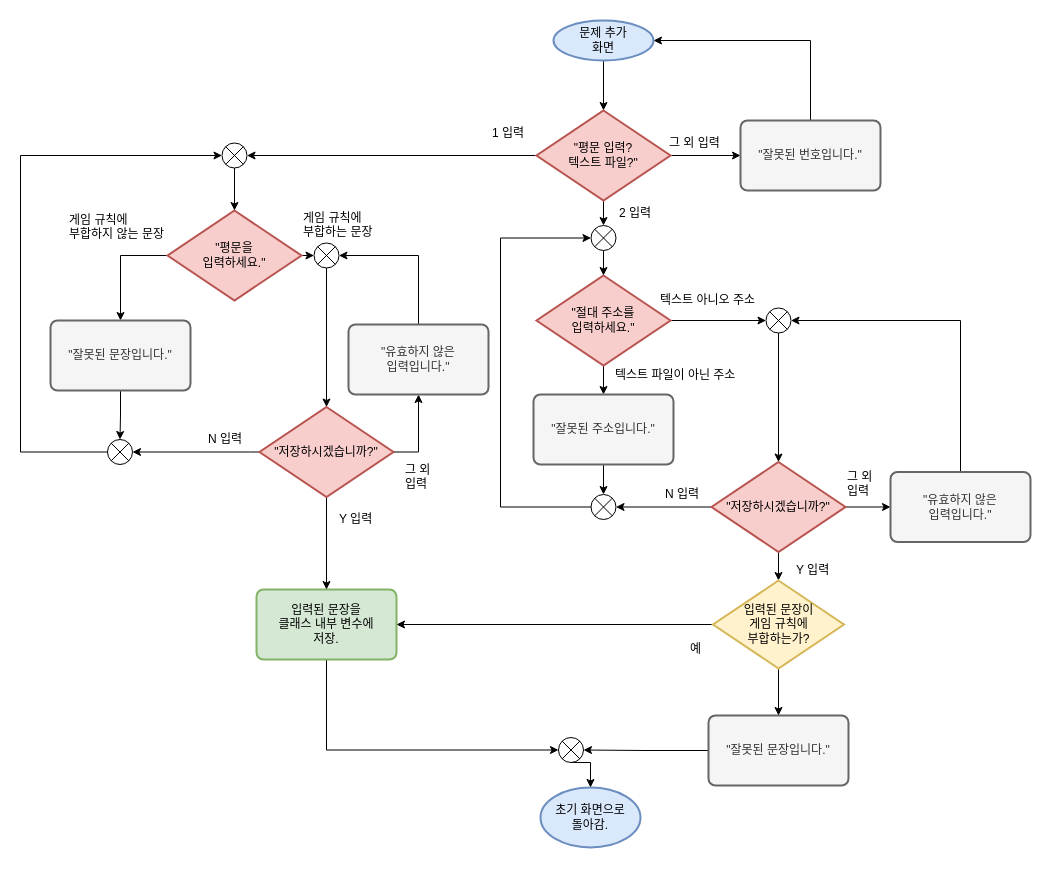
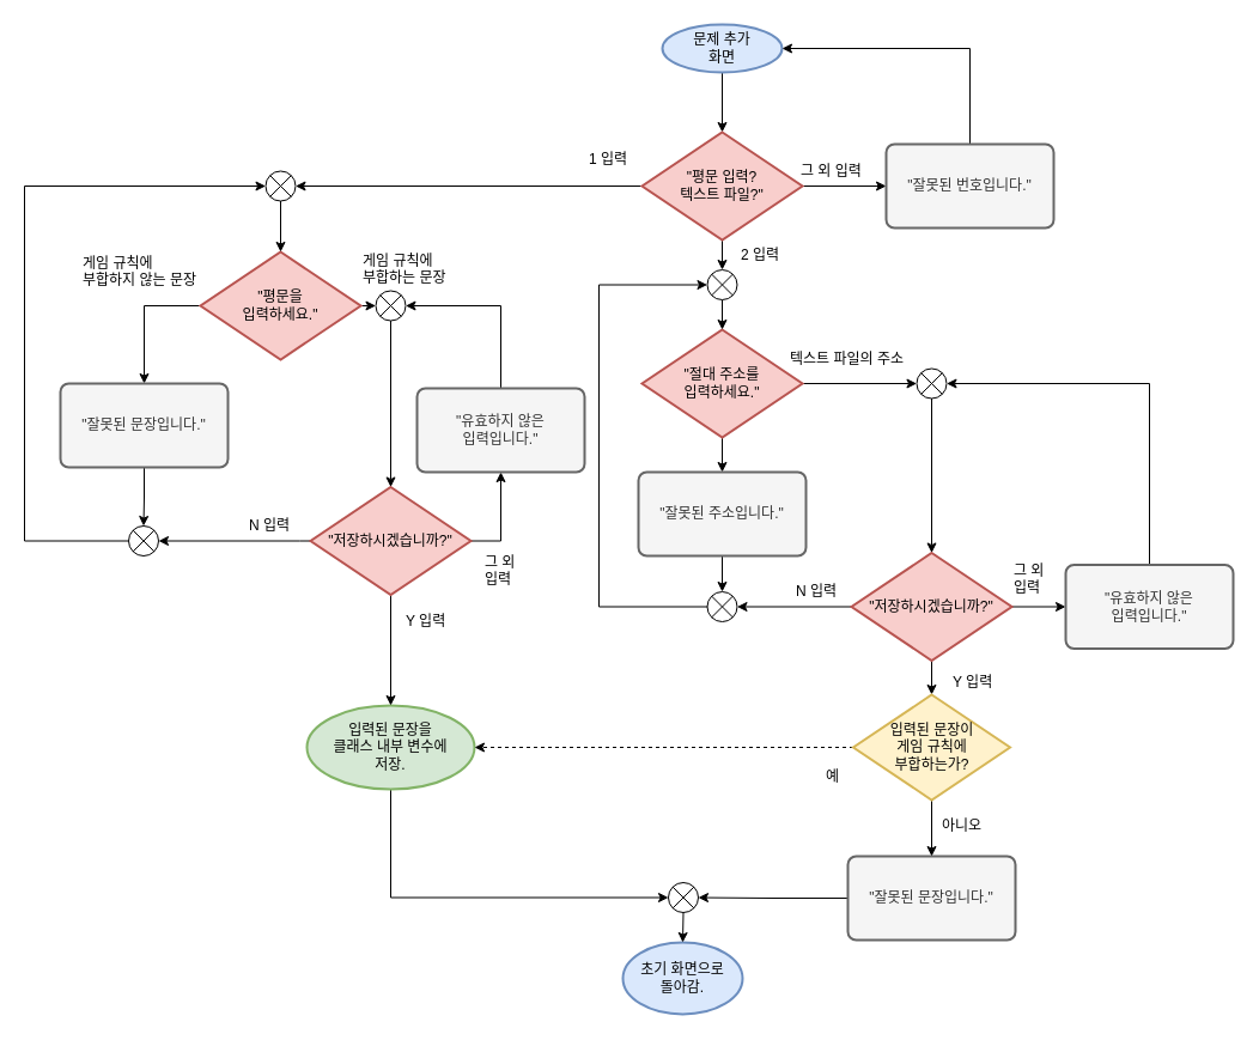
  <mxCell id="0" />
  <mxCell id="1" parent="0" />
  <mxCell id="2" style="edgeStyle=orthogonalEdgeStyle;rounded=0;orthogonalLoop=1;jettySize=auto;html=1;exitX=0.5;exitY=1;exitDx=0;exitDy=0;exitPerimeter=0;entryX=0.5;entryY=0;entryDx=0;entryDy=0;entryPerimeter=0;" parent="1" source="3" target="7" edge="1"><mxGeometry relative="1" as="geometry" /></mxCell>
  <mxCell id="3" value="문제 추가&lt;br&gt;화면" style="strokeWidth=2;html=1;shape=mxgraph.flowchart.start_1;whiteSpace=wrap;fillColor=#dae8fc;strokeColor=#6c8ebf;" parent="1" vertex="1"><mxGeometry x="553" y="20" width="100" height="40" as="geometry" /></mxCell>
  <mxCell id="4" style="edgeStyle=orthogonalEdgeStyle;rounded=0;orthogonalLoop=1;jettySize=auto;html=1;exitX=0;exitY=0.5;exitDx=0;exitDy=0;exitPerimeter=0;entryX=1;entryY=0.5;entryDx=0;entryDy=0;entryPerimeter=0;" parent="1" source="7" target="26" edge="1"><mxGeometry relative="1" as="geometry" /></mxCell>
  <mxCell id="5" style="edgeStyle=orthogonalEdgeStyle;rounded=0;orthogonalLoop=1;jettySize=auto;html=1;exitX=0.5;exitY=1;exitDx=0;exitDy=0;exitPerimeter=0;entryX=0.5;entryY=0;entryDx=0;entryDy=0;entryPerimeter=0;" parent="1" source="7" target="36" edge="1"><mxGeometry relative="1" as="geometry" /></mxCell>
  <mxCell id="6" style="edgeStyle=orthogonalEdgeStyle;rounded=0;orthogonalLoop=1;jettySize=auto;html=1;exitX=1;exitY=0.5;exitDx=0;exitDy=0;exitPerimeter=0;entryX=0;entryY=0.5;entryDx=0;entryDy=0;" parent="1" source="7" target="22" edge="1"><mxGeometry relative="1" as="geometry" /></mxCell>
  <mxCell id="7" value="&quot;평문 입력?&lt;br&gt;텍스트 파일?&quot;" style="strokeWidth=2;html=1;shape=mxgraph.flowchart.decision;whiteSpace=wrap;fillColor=#f8cecc;strokeColor=#b85450;" parent="1" vertex="1"><mxGeometry x="536" y="110" width="134" height="90" as="geometry" /></mxCell>
- <mxCell id="8" value="초기 화면으로&lt;br&gt;돌아감." style="strokeWidth=2;html=1;shape=mxgraph.flowchart.start_1;whiteSpace=wrap;fillColor=#dae8fc;strokeColor=#6c8ebf;" parent="1" vertex="1"><mxGeometry x="540" y="787" width="100" height="60" as="geometry" /></mxCell>
+ <mxCell id="8" value="초기 화면으로&lt;br&gt;돌아감." style="strokeWidth=2;html=1;shape=mxgraph.flowchart.start_1;whiteSpace=wrap;fillColor=#dae8fc;strokeColor=#6c8ebf;" parent="1" vertex="1"><mxGeometry x="520" y="787" width="100" height="60" as="geometry" /></mxCell>
  <mxCell id="9" style="edgeStyle=orthogonalEdgeStyle;rounded=0;orthogonalLoop=1;jettySize=auto;html=1;exitX=0.5;exitY=1;exitDx=0;exitDy=0;entryX=0;entryY=0.5;entryDx=0;entryDy=0;entryPerimeter=0;" parent="1" source="10" target="58" edge="1"><mxGeometry relative="1" as="geometry"><mxPoint x="570" y="720" as="targetPoint" /></mxGeometry></mxCell>
- <mxCell id="10" value="입력된 문장을&lt;br&gt;클래스 내부 변수에&lt;br&gt;저장." style="rounded=1;whiteSpace=wrap;html=1;absoluteArcSize=1;arcSize=14;strokeWidth=2;fillColor=#d5e8d4;strokeColor=#82b366;" parent="1" vertex="1"><mxGeometry x="256" y="589" width="140" height="70" as="geometry" /></mxCell>
+ <mxCell id="10" value="입력된 문장을&lt;br&gt;클래스 내부 변수에&lt;br&gt;저장." style="ellipse;whiteSpace=wrap;html=1;absoluteArcSize=1;arcSize=14;strokeWidth=2;fillColor=#d5e8d4;strokeColor=#82b366;" parent="1" vertex="1"><mxGeometry x="256" y="589" width="140" height="70" as="geometry" /></mxCell>
  <mxCell id="11" style="edgeStyle=orthogonalEdgeStyle;rounded=0;orthogonalLoop=1;jettySize=auto;html=1;exitX=0;exitY=0.5;exitDx=0;exitDy=0;exitPerimeter=0;" parent="1" source="13" target="20" edge="1"><mxGeometry relative="1" as="geometry" /></mxCell>
  <mxCell id="12" style="edgeStyle=orthogonalEdgeStyle;rounded=0;orthogonalLoop=1;jettySize=auto;html=1;exitX=1;exitY=0.5;exitDx=0;exitDy=0;exitPerimeter=0;entryX=0;entryY=0.5;entryDx=0;entryDy=0;entryPerimeter=0;" edge="1" parent="1" source="13" target="67"><mxGeometry relative="1" as="geometry" /></mxCell>
  <mxCell id="13" value="&quot;평문을&lt;br&gt;입력하세요.&quot;" style="strokeWidth=2;html=1;shape=mxgraph.flowchart.decision;whiteSpace=wrap;fillColor=#f8cecc;strokeColor=#b85450;" parent="1" vertex="1"><mxGeometry x="167" y="210" width="134" height="90" as="geometry" /></mxCell>
  <mxCell id="14" style="edgeStyle=orthogonalEdgeStyle;rounded=0;orthogonalLoop=1;jettySize=auto;html=1;exitX=0.5;exitY=1;exitDx=0;exitDy=0;exitPerimeter=0;entryX=0.5;entryY=0;entryDx=0;entryDy=0;" parent="1" source="17" target="10" edge="1"><mxGeometry relative="1" as="geometry" /></mxCell>
  <mxCell id="15" style="edgeStyle=orthogonalEdgeStyle;rounded=0;orthogonalLoop=1;jettySize=auto;html=1;exitX=0;exitY=0.5;exitDx=0;exitDy=0;exitPerimeter=0;entryX=1;entryY=0.5;entryDx=0;entryDy=0;entryPerimeter=0;" parent="1" source="17" target="24" edge="1"><mxGeometry relative="1" as="geometry"><Array as="points"><mxPoint x="250" y="452" /><mxPoint x="250" y="452" /></Array></mxGeometry></mxCell>
  <mxCell id="16" style="edgeStyle=orthogonalEdgeStyle;rounded=0;orthogonalLoop=1;jettySize=auto;html=1;exitX=1;exitY=0.5;exitDx=0;exitDy=0;exitPerimeter=0;entryX=0.5;entryY=1;entryDx=0;entryDy=0;" edge="1" parent="1" source="17" target="65"><mxGeometry relative="1" as="geometry" /></mxCell>
  <mxCell id="17" value="&quot;저장하시겠습니까?&quot;" style="strokeWidth=2;html=1;shape=mxgraph.flowchart.decision;whiteSpace=wrap;fillColor=#f8cecc;strokeColor=#b85450;" parent="1" vertex="1"><mxGeometry x="259" y="406.5" width="134" height="90" as="geometry" /></mxCell>
  <mxCell id="18" value="1 입력" style="text;html=1;resizable=0;points=[];autosize=1;align=left;verticalAlign=top;spacingTop=-4;" parent="1" vertex="1"><mxGeometry x="490" y="122.5" width="50" height="20" as="geometry" /></mxCell>
  <mxCell id="19" style="edgeStyle=orthogonalEdgeStyle;rounded=0;orthogonalLoop=1;jettySize=auto;html=1;exitX=0.5;exitY=1;exitDx=0;exitDy=0;entryX=0.5;entryY=0;entryDx=0;entryDy=0;entryPerimeter=0;" parent="1" source="20" target="24" edge="1"><mxGeometry relative="1" as="geometry" /></mxCell>
  <mxCell id="20" value="&quot;잘못된 문장입니다.&quot;" style="rounded=1;whiteSpace=wrap;html=1;absoluteArcSize=1;arcSize=14;strokeWidth=2;fillColor=#f5f5f5;strokeColor=#666666;fontColor=#333333;" parent="1" vertex="1"><mxGeometry x="50" y="320" width="140" height="70" as="geometry" /></mxCell>
  <mxCell id="21" style="edgeStyle=orthogonalEdgeStyle;rounded=0;orthogonalLoop=1;jettySize=auto;html=1;exitX=0.5;exitY=0;exitDx=0;exitDy=0;entryX=1;entryY=0.5;entryDx=0;entryDy=0;entryPerimeter=0;" parent="1" source="22" target="3" edge="1"><mxGeometry relative="1" as="geometry" /></mxCell>
  <mxCell id="22" value="&quot;잘못된 번호입니다.&quot;" style="rounded=1;whiteSpace=wrap;html=1;absoluteArcSize=1;arcSize=14;strokeWidth=2;fillColor=#f5f5f5;strokeColor=#666666;fontColor=#333333;" parent="1" vertex="1"><mxGeometry x="740" y="120" width="140" height="70" as="geometry" /></mxCell>
  <mxCell id="23" style="edgeStyle=orthogonalEdgeStyle;rounded=0;orthogonalLoop=1;jettySize=auto;html=1;exitX=0;exitY=0.5;exitDx=0;exitDy=0;exitPerimeter=0;entryX=0;entryY=0.5;entryDx=0;entryDy=0;entryPerimeter=0;" parent="1" source="24" target="26" edge="1"><mxGeometry relative="1" as="geometry"><Array as="points"><mxPoint x="20" y="452" /><mxPoint x="20" y="155" /></Array></mxGeometry></mxCell>
  <mxCell id="24" value="" style="verticalLabelPosition=bottom;verticalAlign=top;html=1;shape=mxgraph.flowchart.or;" parent="1" vertex="1"><mxGeometry x="107" y="439" width="25" height="25" as="geometry" /></mxCell>
  <mxCell id="25" style="edgeStyle=orthogonalEdgeStyle;rounded=0;orthogonalLoop=1;jettySize=auto;html=1;exitX=0.5;exitY=1;exitDx=0;exitDy=0;exitPerimeter=0;entryX=0.5;entryY=0;entryDx=0;entryDy=0;entryPerimeter=0;" parent="1" source="26" target="13" edge="1"><mxGeometry relative="1" as="geometry" /></mxCell>
  <mxCell id="26" value="" style="verticalLabelPosition=bottom;verticalAlign=top;html=1;shape=mxgraph.flowchart.or;" parent="1" vertex="1"><mxGeometry x="221.5" y="142.5" width="25" height="25" as="geometry" /></mxCell>
  <mxCell id="27" value="게임 규칙에&lt;br&gt;부합하지 않는 문장" style="text;html=1;resizable=0;points=[];autosize=1;align=left;verticalAlign=top;spacingTop=-4;" parent="1" vertex="1"><mxGeometry x="67" y="210" width="120" height="30" as="geometry" /></mxCell>
  <mxCell id="28" value="게임 규칙에&lt;br&gt;부합하는 문장" style="text;html=1;resizable=0;points=[];autosize=1;align=left;verticalAlign=top;spacingTop=-4;" parent="1" vertex="1"><mxGeometry x="301" y="207.5" width="90" height="30" as="geometry" /></mxCell>
  <mxCell id="29" style="edgeStyle=orthogonalEdgeStyle;rounded=0;orthogonalLoop=1;jettySize=auto;html=1;exitX=0.5;exitY=1;exitDx=0;exitDy=0;exitPerimeter=0;" parent="1" source="31" target="34" edge="1"><mxGeometry relative="1" as="geometry" /></mxCell>
  <mxCell id="30" style="edgeStyle=orthogonalEdgeStyle;rounded=0;orthogonalLoop=1;jettySize=auto;html=1;exitX=1;exitY=0.5;exitDx=0;exitDy=0;exitPerimeter=0;entryX=0;entryY=0.5;entryDx=0;entryDy=0;entryPerimeter=0;" edge="1" parent="1" source="31" target="62"><mxGeometry relative="1" as="geometry" /></mxCell>
  <mxCell id="31" value="&quot;절대 주소를&lt;br&gt;입력하세요.&quot;" style="strokeWidth=2;html=1;shape=mxgraph.flowchart.decision;whiteSpace=wrap;fillColor=#f8cecc;strokeColor=#b85450;" parent="1" vertex="1"><mxGeometry x="536" y="275" width="134" height="90" as="geometry" /></mxCell>
  <mxCell id="32" value="2 입력" style="text;html=1;resizable=0;points=[];autosize=1;align=left;verticalAlign=top;spacingTop=-4;" parent="1" vertex="1"><mxGeometry x="617" y="203" width="50" height="20" as="geometry" /></mxCell>
  <mxCell id="33" style="edgeStyle=orthogonalEdgeStyle;rounded=0;orthogonalLoop=1;jettySize=auto;html=1;exitX=0.5;exitY=1;exitDx=0;exitDy=0;entryX=0.5;entryY=0;entryDx=0;entryDy=0;entryPerimeter=0;" parent="1" source="34" target="44" edge="1"><mxGeometry relative="1" as="geometry" /></mxCell>
  <mxCell id="34" value="&quot;잘못된 주소입니다.&quot;" style="rounded=1;whiteSpace=wrap;html=1;absoluteArcSize=1;arcSize=14;strokeWidth=2;fillColor=#f5f5f5;strokeColor=#666666;fontColor=#333333;" parent="1" vertex="1"><mxGeometry x="533" y="394" width="140" height="70" as="geometry" /></mxCell>
  <mxCell id="35" style="edgeStyle=orthogonalEdgeStyle;rounded=0;orthogonalLoop=1;jettySize=auto;html=1;exitX=0.5;exitY=1;exitDx=0;exitDy=0;exitPerimeter=0;entryX=0.5;entryY=0;entryDx=0;entryDy=0;entryPerimeter=0;" parent="1" source="36" target="31" edge="1"><mxGeometry relative="1" as="geometry" /></mxCell>
  <mxCell id="36" value="" style="verticalLabelPosition=bottom;verticalAlign=top;html=1;shape=mxgraph.flowchart.or;" parent="1" vertex="1"><mxGeometry x="590.5" y="225" width="25" height="25" as="geometry" /></mxCell>
  <mxCell id="37" value="Y 입력" style="text;html=1;resizable=0;points=[];autosize=1;align=left;verticalAlign=top;spacingTop=-4;" parent="1" vertex="1"><mxGeometry x="337" y="509" width="50" height="20" as="geometry" /></mxCell>
  <mxCell id="38" value="N 입력" style="text;html=1;resizable=0;points=[];autosize=1;align=left;verticalAlign=top;spacingTop=-4;" parent="1" vertex="1"><mxGeometry x="206" y="429" width="50" height="20" as="geometry" /></mxCell>
  <mxCell id="39" style="edgeStyle=orthogonalEdgeStyle;rounded=0;orthogonalLoop=1;jettySize=auto;html=1;exitX=0;exitY=0.5;exitDx=0;exitDy=0;exitPerimeter=0;entryX=1;entryY=0.5;entryDx=0;entryDy=0;entryPerimeter=0;" parent="1" source="42" target="44" edge="1"><mxGeometry relative="1" as="geometry" /></mxCell>
  <mxCell id="40" style="edgeStyle=orthogonalEdgeStyle;rounded=0;orthogonalLoop=1;jettySize=auto;html=1;exitX=0.5;exitY=1;exitDx=0;exitDy=0;exitPerimeter=0;entryX=0.5;entryY=0;entryDx=0;entryDy=0;entryPerimeter=0;" parent="1" source="42" target="49" edge="1"><mxGeometry relative="1" as="geometry" /></mxCell>
  <mxCell id="41" style="edgeStyle=orthogonalEdgeStyle;rounded=0;orthogonalLoop=1;jettySize=auto;html=1;exitX=1;exitY=0.5;exitDx=0;exitDy=0;exitPerimeter=0;entryX=0;entryY=0.5;entryDx=0;entryDy=0;" edge="1" parent="1" source="42" target="60"><mxGeometry relative="1" as="geometry" /></mxCell>
  <mxCell id="42" value="&quot;저장하시겠습니까?&quot;" style="strokeWidth=2;html=1;shape=mxgraph.flowchart.decision;whiteSpace=wrap;fillColor=#f8cecc;strokeColor=#b85450;" parent="1" vertex="1"><mxGeometry x="711" y="461.5" width="134" height="90" as="geometry" /></mxCell>
  <mxCell id="43" style="edgeStyle=orthogonalEdgeStyle;rounded=0;orthogonalLoop=1;jettySize=auto;html=1;exitX=0;exitY=0.5;exitDx=0;exitDy=0;exitPerimeter=0;entryX=0;entryY=0.5;entryDx=0;entryDy=0;entryPerimeter=0;" parent="1" source="44" target="36" edge="1"><mxGeometry relative="1" as="geometry"><Array as="points"><mxPoint x="500" y="507" /><mxPoint x="500" y="238" /></Array></mxGeometry></mxCell>
  <mxCell id="44" value="" style="verticalLabelPosition=bottom;verticalAlign=top;html=1;shape=mxgraph.flowchart.or;" parent="1" vertex="1"><mxGeometry x="590.5" y="494" width="25" height="25" as="geometry" /></mxCell>
  <mxCell id="45" style="edgeStyle=orthogonalEdgeStyle;rounded=0;orthogonalLoop=1;jettySize=auto;html=1;exitX=0;exitY=0.5;exitDx=0;exitDy=0;entryX=1;entryY=0.5;entryDx=0;entryDy=0;entryPerimeter=0;" parent="1" source="46" target="58" edge="1"><mxGeometry relative="1" as="geometry" /></mxCell>
  <mxCell id="46" value="&quot;잘못된 문장입니다.&quot;" style="rounded=1;whiteSpace=wrap;html=1;absoluteArcSize=1;arcSize=14;strokeWidth=2;fillColor=#f5f5f5;strokeColor=#666666;fontColor=#333333;" parent="1" vertex="1"><mxGeometry x="708" y="715" width="140" height="70" as="geometry" /></mxCell>
- <mxCell id="47" style="edgeStyle=orthogonalEdgeStyle;rounded=0;orthogonalLoop=1;jettySize=auto;html=1;exitX=0;exitY=0.5;exitDx=0;exitDy=0;exitPerimeter=0;entryX=1;entryY=0.5;entryDx=0;entryDy=0;" parent="1" source="49" target="10" edge="1"><mxGeometry relative="1" as="geometry" /></mxCell>
+ <mxCell id="47" style="edgeStyle=orthogonalEdgeStyle;rounded=0;orthogonalLoop=1;jettySize=auto;html=1;exitX=0;exitY=0.5;exitDx=0;exitDy=0;exitPerimeter=0;entryX=1;entryY=0.5;entryDx=0;entryDy=0;dashed=1;" parent="1" source="49" target="10" edge="1"><mxGeometry relative="1" as="geometry" /></mxCell>
  <mxCell id="48" style="edgeStyle=orthogonalEdgeStyle;rounded=0;orthogonalLoop=1;jettySize=auto;html=1;exitX=0.5;exitY=1;exitDx=0;exitDy=0;exitPerimeter=0;entryX=0.5;entryY=0;entryDx=0;entryDy=0;" parent="1" source="49" target="46" edge="1"><mxGeometry relative="1" as="geometry" /></mxCell>
  <mxCell id="49" value="입력된 문장이&lt;br&gt;게임 규칙에&lt;br&gt;부합하는가?" style="strokeWidth=2;html=1;shape=mxgraph.flowchart.decision;whiteSpace=wrap;fillColor=#fff2cc;strokeColor=#d6b656;" parent="1" vertex="1"><mxGeometry x="712.5" y="580" width="131" height="88" as="geometry" /></mxCell>
  <mxCell id="50" value="그 외 입력" style="text;html=1;resizable=0;points=[];autosize=1;align=left;verticalAlign=top;spacingTop=-4;" parent="1" vertex="1"><mxGeometry x="667" y="132.5" width="70" height="20" as="geometry" /></mxCell>
- <mxCell id="51" value="텍스트 파일이 아닌 주소" style="text;html=1;resizable=0;points=[];autosize=1;align=left;verticalAlign=top;spacingTop=-4;" parent="1" vertex="1"><mxGeometry x="612.5" y="365" width="150" height="20" as="geometry" /></mxCell>
- <mxCell id="52" value="텍스트 아니오 주소" style="text;html=1;resizable=0;points=[];autosize=1;align=left;verticalAlign=top;spacingTop=-4;" parent="1" vertex="1"><mxGeometry x="658" y="290" width="120" height="20" as="geometry" /></mxCell>
+ <mxCell id="52" value="텍스트 파일의 주소" style="text;html=1;resizable=0;points=[];autosize=1;align=left;verticalAlign=top;spacingTop=-4;" parent="1" vertex="1"><mxGeometry x="658" y="290" width="120" height="20" as="geometry" /></mxCell>
  <mxCell id="53" value="N 입력" style="text;html=1;resizable=0;points=[];autosize=1;align=left;verticalAlign=top;spacingTop=-4;" parent="1" vertex="1"><mxGeometry x="662.5" y="484" width="50" height="20" as="geometry" /></mxCell>
  <mxCell id="54" value="Y 입력" style="text;html=1;resizable=0;points=[];autosize=1;align=left;verticalAlign=top;spacingTop=-4;" parent="1" vertex="1"><mxGeometry x="793.5" y="560" width="50" height="20" as="geometry" /></mxCell>
+ <mxCell id="55" value="아니오" style="text;html=1;resizable=0;points=[];autosize=1;align=left;verticalAlign=top;spacingTop=-4;" parent="1" vertex="1"><mxGeometry x="785" y="680" width="50" height="20" as="geometry" /></mxCell>
  <mxCell id="56" value="예" style="text;html=1;resizable=0;points=[];autosize=1;align=left;verticalAlign=top;spacingTop=-4;" parent="1" vertex="1"><mxGeometry x="687.5" y="639" width="30" height="20" as="geometry" /></mxCell>
  <mxCell id="57" style="edgeStyle=orthogonalEdgeStyle;rounded=0;orthogonalLoop=1;jettySize=auto;html=1;exitX=0.5;exitY=1;exitDx=0;exitDy=0;exitPerimeter=0;entryX=0.5;entryY=0;entryDx=0;entryDy=0;entryPerimeter=0;" parent="1" source="58" target="8" edge="1"><mxGeometry relative="1" as="geometry" /></mxCell>
  <mxCell id="58" value="" style="verticalLabelPosition=bottom;verticalAlign=top;html=1;shape=mxgraph.flowchart.or;" parent="1" vertex="1"><mxGeometry x="558" y="737" width="25" height="25" as="geometry" /></mxCell>
  <mxCell id="59" style="edgeStyle=orthogonalEdgeStyle;rounded=0;orthogonalLoop=1;jettySize=auto;html=1;exitX=0.5;exitY=0;exitDx=0;exitDy=0;entryX=1;entryY=0.5;entryDx=0;entryDy=0;entryPerimeter=0;" edge="1" parent="1" source="60" target="62"><mxGeometry relative="1" as="geometry" /></mxCell>
  <mxCell id="60" value="&quot;유효하지 않은&lt;br&gt;입력입니다.&quot;" style="rounded=1;whiteSpace=wrap;html=1;absoluteArcSize=1;arcSize=14;strokeWidth=2;fillColor=#f5f5f5;strokeColor=#666666;fontColor=#333333;" vertex="1" parent="1"><mxGeometry x="890" y="471.5" width="140" height="70" as="geometry" /></mxCell>
  <mxCell id="61" style="edgeStyle=orthogonalEdgeStyle;rounded=0;orthogonalLoop=1;jettySize=auto;html=1;exitX=0.5;exitY=1;exitDx=0;exitDy=0;exitPerimeter=0;entryX=0.5;entryY=0;entryDx=0;entryDy=0;entryPerimeter=0;" edge="1" parent="1" source="62" target="42"><mxGeometry relative="1" as="geometry" /></mxCell>
  <mxCell id="62" value="" style="verticalLabelPosition=bottom;verticalAlign=top;html=1;shape=mxgraph.flowchart.or;" vertex="1" parent="1"><mxGeometry x="765.5" y="307.5" width="25" height="25" as="geometry" /></mxCell>
  <mxCell id="63" value="그 외&lt;br&gt;입력" style="text;html=1;resizable=0;points=[];autosize=1;align=left;verticalAlign=top;spacingTop=-4;" vertex="1" parent="1"><mxGeometry x="845" y="467" width="40" height="30" as="geometry" /></mxCell>
  <mxCell id="64" style="edgeStyle=orthogonalEdgeStyle;rounded=0;orthogonalLoop=1;jettySize=auto;html=1;exitX=0.5;exitY=0;exitDx=0;exitDy=0;entryX=1;entryY=0.5;entryDx=0;entryDy=0;entryPerimeter=0;" edge="1" parent="1" source="65" target="67"><mxGeometry relative="1" as="geometry" /></mxCell>
  <mxCell id="65" value="&quot;유효하지 않은&lt;br&gt;입력입니다.&quot;" style="rounded=1;whiteSpace=wrap;html=1;absoluteArcSize=1;arcSize=14;strokeWidth=2;fillColor=#f5f5f5;strokeColor=#666666;fontColor=#333333;" vertex="1" parent="1"><mxGeometry x="348" y="324" width="140" height="70" as="geometry" /></mxCell>
  <mxCell id="66" style="edgeStyle=orthogonalEdgeStyle;rounded=0;orthogonalLoop=1;jettySize=auto;html=1;exitX=0.5;exitY=1;exitDx=0;exitDy=0;exitPerimeter=0;entryX=0.5;entryY=0;entryDx=0;entryDy=0;entryPerimeter=0;" edge="1" parent="1" source="67" target="17"><mxGeometry relative="1" as="geometry" /></mxCell>
  <mxCell id="67" value="" style="verticalLabelPosition=bottom;verticalAlign=top;html=1;shape=mxgraph.flowchart.or;" vertex="1" parent="1"><mxGeometry x="313.5" y="242.5" width="25" height="25" as="geometry" /></mxCell>
  <mxCell id="68" value="그 외&lt;br&gt;입력" style="text;html=1;resizable=0;points=[];autosize=1;align=left;verticalAlign=top;spacingTop=-4;" vertex="1" parent="1"><mxGeometry x="403" y="460" width="40" height="30" as="geometry" /></mxCell>
